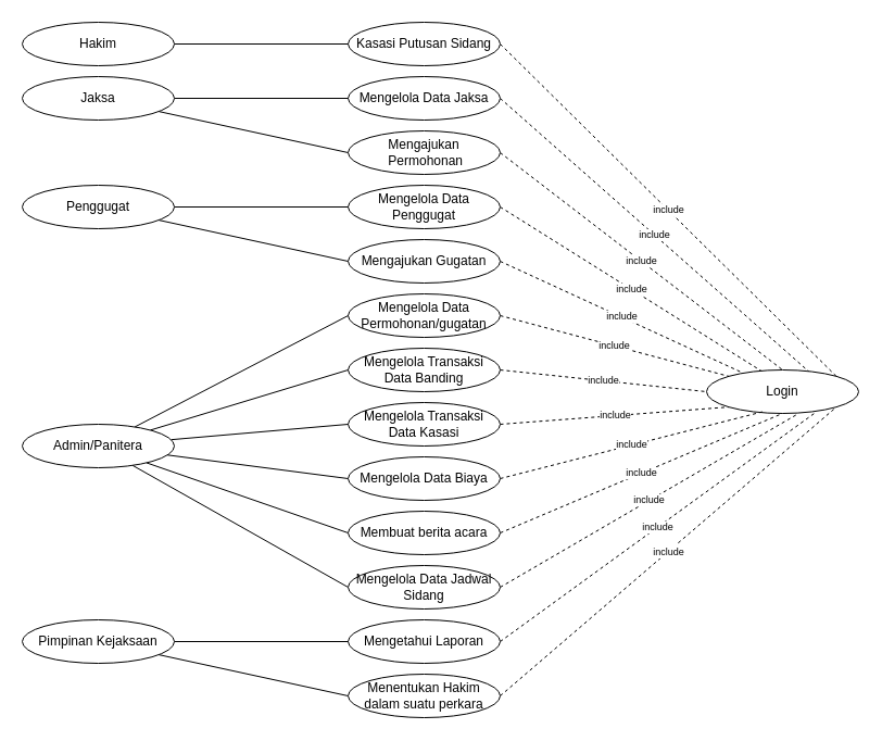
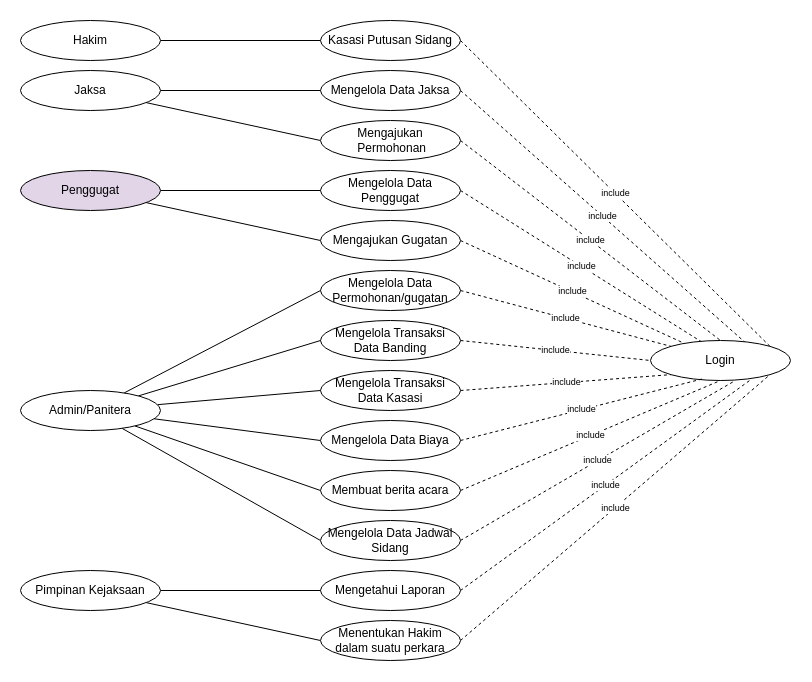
  <mxCell id="0" />
  <mxCell id="1" parent="0" />
  <mxCell id="2" value="include" style="edgeStyle=none;rounded=0;orthogonalLoop=1;jettySize=auto;html=1;entryX=1;entryY=0;entryDx=0;entryDy=0;fontSize=9;endArrow=none;endFill=0;exitX=1;exitY=0.5;exitDx=0;exitDy=0;dashed=1;" parent="1" source="3" target="16" edge="1"><mxGeometry relative="1" as="geometry" /></mxCell>
  <mxCell id="3" value="Kasasi Putusan Sidang" style="ellipse;whiteSpace=wrap;html=1;" parent="1" vertex="1"><mxGeometry x="320" y="20" width="140" height="40" as="geometry" /></mxCell>
  <mxCell id="4" value="include" style="edgeStyle=none;rounded=0;orthogonalLoop=1;jettySize=auto;html=1;fontSize=9;endArrow=none;endFill=0;exitX=1;exitY=0.5;exitDx=0;exitDy=0;dashed=1;entryX=0.68;entryY=0.06;entryDx=0;entryDy=0;entryPerimeter=0;" parent="1" source="5" edge="1" target="16"><mxGeometry relative="1" as="geometry"><mxPoint x="710" y="340" as="targetPoint" /></mxGeometry></mxCell>
  <mxCell id="5" value="Mengelola Data Jaksa" style="ellipse;whiteSpace=wrap;html=1;" parent="1" vertex="1"><mxGeometry x="320" y="70" width="140" height="40" as="geometry" /></mxCell>
  <mxCell id="6" value="include" style="edgeStyle=none;rounded=0;orthogonalLoop=1;jettySize=auto;html=1;entryX=0.377;entryY=0.06;entryDx=0;entryDy=0;fontSize=9;endArrow=none;endFill=0;exitX=1;exitY=0.5;exitDx=0;exitDy=0;entryPerimeter=0;dashed=1;" parent="1" source="7" target="16" edge="1"><mxGeometry relative="1" as="geometry" /></mxCell>
  <mxCell id="7" value="Mengelola Data Penggugat" style="ellipse;whiteSpace=wrap;html=1;" parent="1" vertex="1"><mxGeometry x="320" y="170" width="140" height="40" as="geometry" /></mxCell>
  <mxCell id="8" value="include" style="edgeStyle=none;rounded=0;orthogonalLoop=1;jettySize=auto;html=1;entryX=0;entryY=0;entryDx=0;entryDy=0;fontSize=9;endArrow=none;endFill=0;dashed=1;exitX=1;exitY=0.5;exitDx=0;exitDy=0;" parent="1" source="9" target="16" edge="1"><mxGeometry relative="1" as="geometry" /></mxCell>
  <mxCell id="9" value="Mengelola Data Permohonan/gugatan" style="ellipse;whiteSpace=wrap;html=1;" parent="1" vertex="1"><mxGeometry x="320" y="270" width="140" height="40" as="geometry" /></mxCell>
  <mxCell id="10" value="include" style="edgeStyle=none;rounded=0;orthogonalLoop=1;jettySize=auto;html=1;entryX=0;entryY=1;entryDx=0;entryDy=0;fontSize=9;endArrow=none;endFill=0;dashed=1;exitX=1;exitY=0.5;exitDx=0;exitDy=0;" parent="1" source="11" target="16" edge="1"><mxGeometry relative="1" as="geometry" /></mxCell>
  <mxCell id="11" value="Mengelola Transaksi Data Kasasi" style="ellipse;whiteSpace=wrap;html=1;" parent="1" vertex="1"><mxGeometry x="320" y="370" width="140" height="40" as="geometry" /></mxCell>
  <mxCell id="12" value="include" style="edgeStyle=none;rounded=0;orthogonalLoop=1;jettySize=auto;html=1;entryX=0;entryY=0.5;entryDx=0;entryDy=0;fontSize=9;endArrow=none;endFill=0;dashed=1;exitX=1;exitY=0.5;exitDx=0;exitDy=0;" parent="1" source="13" target="16" edge="1"><mxGeometry relative="1" as="geometry" /></mxCell>
  <mxCell id="13" value="Mengelola Transaksi Data Banding" style="ellipse;whiteSpace=wrap;html=1;" parent="1" vertex="1"><mxGeometry x="320" y="320" width="140" height="40" as="geometry" /></mxCell>
  <mxCell id="14" value="include" style="edgeStyle=none;rounded=0;orthogonalLoop=1;jettySize=auto;html=1;entryX=0.714;entryY=0.985;entryDx=0;entryDy=0;entryPerimeter=0;fontSize=9;endArrow=none;endFill=0;dashed=1;exitX=1;exitY=0.5;exitDx=0;exitDy=0;" parent="1" source="15" target="16" edge="1"><mxGeometry relative="1" as="geometry" /></mxCell>
  <mxCell id="15" value="Mengetahui Laporan" style="ellipse;whiteSpace=wrap;html=1;" parent="1" vertex="1"><mxGeometry x="320" y="570" width="140" height="40" as="geometry" /></mxCell>
  <mxCell id="16" value="Login" style="ellipse;whiteSpace=wrap;html=1;" parent="1" vertex="1"><mxGeometry x="650" y="340" width="140" height="40" as="geometry" /></mxCell>
  <mxCell id="17" style="edgeStyle=none;rounded=0;orthogonalLoop=1;jettySize=auto;html=1;entryX=0;entryY=0.5;entryDx=0;entryDy=0;fontSize=9;endArrow=none;endFill=0;" parent="1" source="18" target="3" edge="1"><mxGeometry relative="1" as="geometry" /></mxCell>
  <mxCell id="18" value="Hakim" style="ellipse;whiteSpace=wrap;html=1;" parent="1" vertex="1"><mxGeometry x="20" y="20" width="140" height="40" as="geometry" /></mxCell>
  <mxCell id="19" style="edgeStyle=none;rounded=0;orthogonalLoop=1;jettySize=auto;html=1;fontSize=9;endArrow=none;endFill=0;" parent="1" source="21" target="5" edge="1"><mxGeometry relative="1" as="geometry" /></mxCell>
  <mxCell id="20" style="rounded=0;orthogonalLoop=1;jettySize=auto;html=1;entryX=0;entryY=0.5;entryDx=0;entryDy=0;endArrow=none;endFill=0;" edge="1" parent="1" source="21" target="36"><mxGeometry relative="1" as="geometry" /></mxCell>
  <mxCell id="21" value="Jaksa" style="ellipse;whiteSpace=wrap;html=1;" parent="1" vertex="1"><mxGeometry x="20" y="70" width="140" height="40" as="geometry" /></mxCell>
  <mxCell id="22" style="edgeStyle=none;rounded=0;orthogonalLoop=1;jettySize=auto;html=1;entryX=0;entryY=0.5;entryDx=0;entryDy=0;fontSize=9;endArrow=none;endFill=0;" parent="1" source="24" target="7" edge="1"><mxGeometry relative="1" as="geometry" /></mxCell>
  <mxCell id="23" style="edgeStyle=none;rounded=0;orthogonalLoop=1;jettySize=auto;html=1;entryX=0;entryY=0.5;entryDx=0;entryDy=0;fontSize=11;endArrow=none;endFill=0;" edge="1" parent="1" source="24" target="38"><mxGeometry relative="1" as="geometry" /></mxCell>
- <mxCell id="24" value="Penggugat" style="ellipse;whiteSpace=wrap;html=1;" parent="1" vertex="1"><mxGeometry x="20" y="170" width="140" height="40" as="geometry" /></mxCell>
+ <mxCell id="24" value="Penggugat" style="ellipse;whiteSpace=wrap;html=1;fillColor=#e1d5e7;" parent="1" vertex="1"><mxGeometry x="20" y="170" width="140" height="40" as="geometry" /></mxCell>
  <mxCell id="25" style="edgeStyle=none;rounded=0;orthogonalLoop=1;jettySize=auto;html=1;entryX=0;entryY=0.5;entryDx=0;entryDy=0;fontSize=9;endArrow=none;endFill=0;" parent="1" source="31" target="9" edge="1"><mxGeometry relative="1" as="geometry" /></mxCell>
  <mxCell id="26" style="edgeStyle=none;rounded=0;orthogonalLoop=1;jettySize=auto;html=1;entryX=0;entryY=0.5;entryDx=0;entryDy=0;fontSize=9;endArrow=none;endFill=0;" parent="1" source="31" target="11" edge="1"><mxGeometry relative="1" as="geometry" /></mxCell>
  <mxCell id="27" style="edgeStyle=none;rounded=0;orthogonalLoop=1;jettySize=auto;html=1;entryX=0;entryY=0.5;entryDx=0;entryDy=0;fontSize=9;endArrow=none;endFill=0;" parent="1" source="31" target="13" edge="1"><mxGeometry relative="1" as="geometry" /></mxCell>
  <mxCell id="28" style="edgeStyle=none;rounded=0;orthogonalLoop=1;jettySize=auto;html=1;entryX=0;entryY=0.5;entryDx=0;entryDy=0;fontSize=11;endArrow=none;endFill=0;" edge="1" parent="1" source="31" target="40"><mxGeometry relative="1" as="geometry" /></mxCell>
  <mxCell id="29" style="edgeStyle=none;rounded=0;orthogonalLoop=1;jettySize=auto;html=1;entryX=0;entryY=0.5;entryDx=0;entryDy=0;fontSize=11;endArrow=none;endFill=0;" edge="1" parent="1" source="31" target="42"><mxGeometry relative="1" as="geometry" /></mxCell>
  <mxCell id="30" style="edgeStyle=none;rounded=0;orthogonalLoop=1;jettySize=auto;html=1;entryX=0;entryY=0.5;entryDx=0;entryDy=0;fontSize=11;endArrow=none;endFill=0;" edge="1" parent="1" source="31" target="44"><mxGeometry relative="1" as="geometry" /></mxCell>
  <mxCell id="31" value="Admin/Panitera" style="ellipse;whiteSpace=wrap;html=1;" parent="1" vertex="1"><mxGeometry x="20" y="390" width="140" height="40" as="geometry" /></mxCell>
  <mxCell id="32" style="edgeStyle=none;rounded=0;orthogonalLoop=1;jettySize=auto;html=1;fontSize=9;endArrow=none;endFill=0;" parent="1" source="34" target="15" edge="1"><mxGeometry relative="1" as="geometry" /></mxCell>
  <mxCell id="33" style="edgeStyle=none;rounded=0;orthogonalLoop=1;jettySize=auto;html=1;entryX=0;entryY=0.5;entryDx=0;entryDy=0;fontSize=11;endArrow=none;endFill=0;" edge="1" parent="1" source="34" target="46"><mxGeometry relative="1" as="geometry" /></mxCell>
  <mxCell id="34" value="Pimpinan Kejaksaan" style="ellipse;whiteSpace=wrap;html=1;" parent="1" vertex="1"><mxGeometry x="20" y="570" width="140" height="40" as="geometry" /></mxCell>
  <mxCell id="35" value="include" style="edgeStyle=none;rounded=0;orthogonalLoop=1;jettySize=auto;html=1;entryX=0.5;entryY=0;entryDx=0;entryDy=0;fontSize=9;endArrow=none;endFill=0;exitX=1;exitY=0.5;exitDx=0;exitDy=0;dashed=1;" edge="1" parent="1" source="36" target="16"><mxGeometry relative="1" as="geometry" /></mxCell>
  <mxCell id="36" value="Mengajukan&lt;br&gt;&amp;nbsp;Permohonan" style="ellipse;whiteSpace=wrap;html=1;" vertex="1" parent="1"><mxGeometry x="320" y="120" width="140" height="40" as="geometry" /></mxCell>
  <mxCell id="37" value="include" style="edgeStyle=none;rounded=0;orthogonalLoop=1;jettySize=auto;html=1;entryX=0.234;entryY=0.06;entryDx=0;entryDy=0;entryPerimeter=0;fontSize=9;endArrow=none;endFill=0;dashed=1;exitX=1;exitY=0.5;exitDx=0;exitDy=0;" edge="1" parent="1" source="38" target="16"><mxGeometry relative="1" as="geometry" /></mxCell>
  <mxCell id="38" value="Mengajukan Gugatan" style="ellipse;whiteSpace=wrap;html=1;" vertex="1" parent="1"><mxGeometry x="320" y="220" width="140" height="40" as="geometry" /></mxCell>
  <mxCell id="39" value="include" style="edgeStyle=none;rounded=0;orthogonalLoop=1;jettySize=auto;html=1;entryX=0.371;entryY=0.96;entryDx=0;entryDy=0;entryPerimeter=0;fontSize=9;endArrow=none;endFill=0;exitX=1;exitY=0.5;exitDx=0;exitDy=0;dashed=1;" edge="1" parent="1" source="40" target="16"><mxGeometry relative="1" as="geometry" /></mxCell>
  <mxCell id="40" value="Mengelola Data Biaya" style="ellipse;whiteSpace=wrap;html=1;" vertex="1" parent="1"><mxGeometry x="320" y="420" width="140" height="40" as="geometry" /></mxCell>
  <mxCell id="41" value="include" style="edgeStyle=none;rounded=0;orthogonalLoop=1;jettySize=auto;html=1;entryX=0.5;entryY=1;entryDx=0;entryDy=0;fontSize=9;endArrow=none;endFill=0;exitX=1;exitY=0.5;exitDx=0;exitDy=0;dashed=1;" edge="1" parent="1" source="42" target="16"><mxGeometry relative="1" as="geometry" /></mxCell>
  <mxCell id="42" value="Membuat berita acara" style="ellipse;whiteSpace=wrap;html=1;" vertex="1" parent="1"><mxGeometry x="320" y="470" width="140" height="40" as="geometry" /></mxCell>
  <mxCell id="43" value="include" style="edgeStyle=none;rounded=0;orthogonalLoop=1;jettySize=auto;html=1;entryX=0.606;entryY=1;entryDx=0;entryDy=0;entryPerimeter=0;fontSize=9;endArrow=none;endFill=0;exitX=1;exitY=0.5;exitDx=0;exitDy=0;dashed=1;" edge="1" parent="1" source="44" target="16"><mxGeometry relative="1" as="geometry" /></mxCell>
  <mxCell id="44" value="Mengelola Data Jadwal Sidang" style="ellipse;whiteSpace=wrap;html=1;" vertex="1" parent="1"><mxGeometry x="320" y="520" width="140" height="40" as="geometry" /></mxCell>
  <mxCell id="45" value="&lt;font style=&quot;font-size: 9px;&quot;&gt;include&lt;/font&gt;" style="edgeStyle=none;rounded=0;orthogonalLoop=1;jettySize=auto;html=1;entryX=1;entryY=1;entryDx=0;entryDy=0;fontSize=11;endArrow=none;endFill=0;exitX=1;exitY=0.5;exitDx=0;exitDy=0;dashed=1;" edge="1" parent="1" source="46" target="16"><mxGeometry relative="1" as="geometry" /></mxCell>
  <mxCell id="46" value="Menentukan Hakim dalam suatu perkara" style="ellipse;whiteSpace=wrap;html=1;" vertex="1" parent="1"><mxGeometry x="320" y="620" width="140" height="40" as="geometry" /></mxCell>
